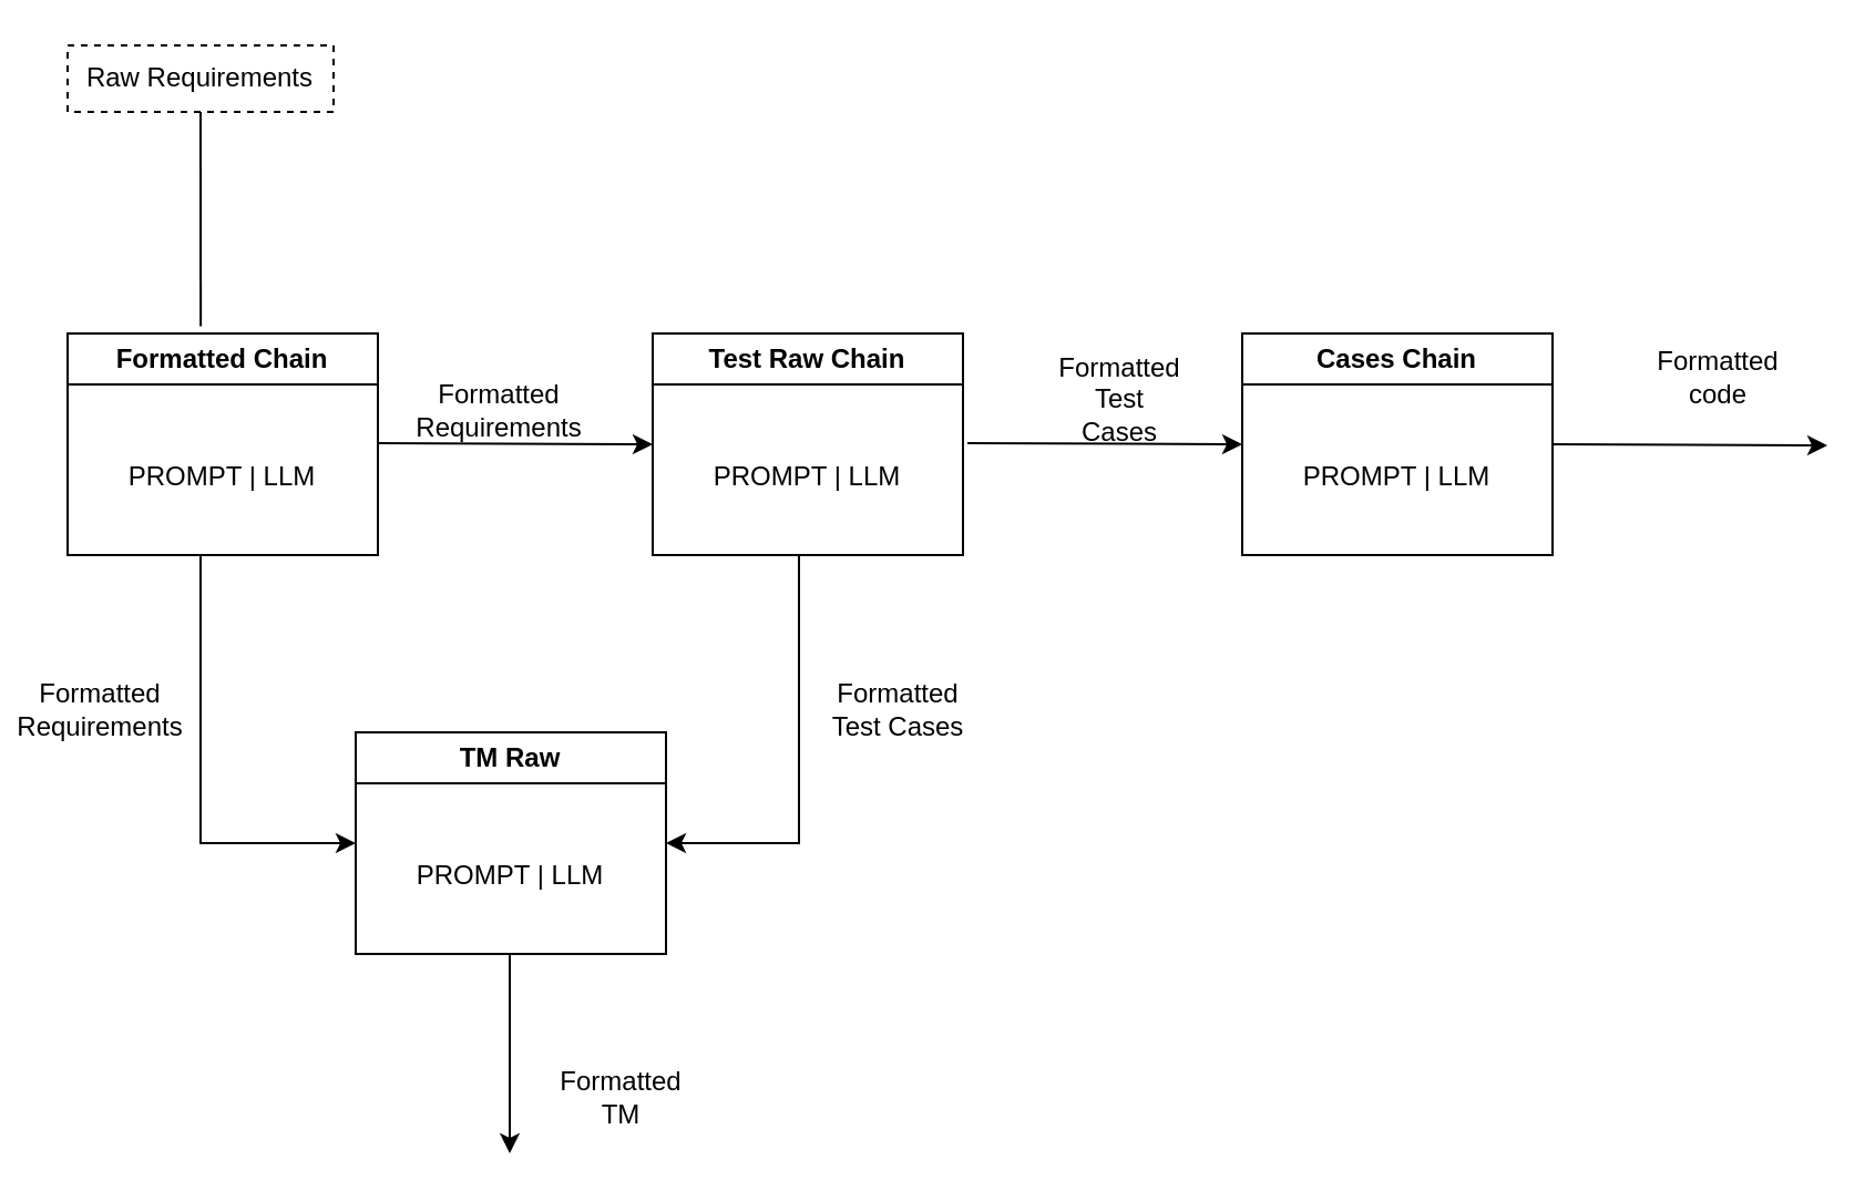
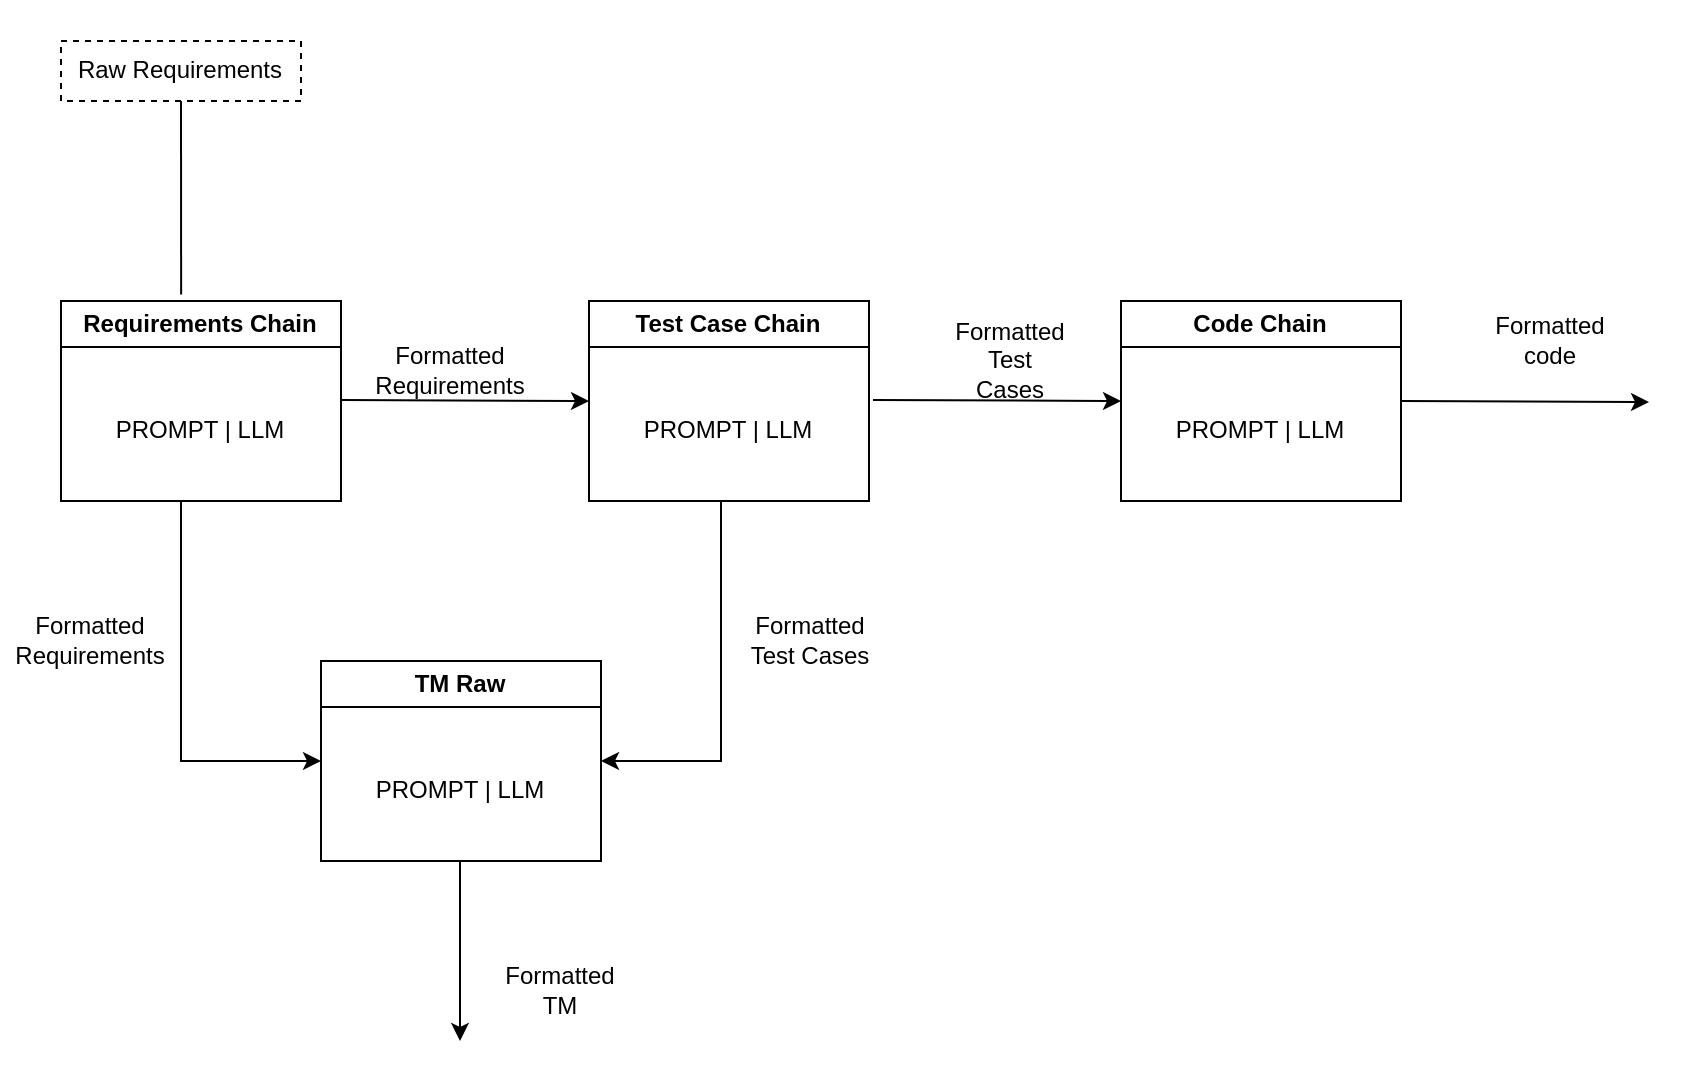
  <mxCell id="0" />
  <mxCell id="1" parent="0" />
  <mxCell id="2" value="" style="endArrow=classic;html=1;rounded=0;entryX=0;entryY=0.5;entryDx=0;entryDy=0;" parent="1" target="7" edge="1"><mxGeometry width="50" height="50" relative="1" as="geometry"><mxPoint x="170" y="199.5" as="sourcePoint" /><mxPoint x="210" y="199.5" as="targetPoint" /></mxGeometry></mxCell>
  <mxCell id="3" value="Raw Requirements" style="rounded=0;whiteSpace=wrap;html=1;dashed=1;" parent="1" vertex="1"><mxGeometry x="30" y="20" width="120" height="30" as="geometry" /></mxCell>
  <mxCell id="4" value="" style="endArrow=none;html=1;rounded=0;exitX=0.5;exitY=1;exitDx=0;exitDy=0;entryX=0.429;entryY=-0.033;entryDx=0;entryDy=0;entryPerimeter=0;" parent="1" source="3" target="5" edge="1"><mxGeometry width="50" height="50" relative="1" as="geometry"><mxPoint x="380" y="100" as="sourcePoint" /><mxPoint x="420" y="-40" as="targetPoint" /></mxGeometry></mxCell>
- <mxCell id="5" value="Formatted Chain" style="swimlane;whiteSpace=wrap;html=1;" parent="1" vertex="1"><mxGeometry x="30" y="150" width="140" height="100" as="geometry" /></mxCell>
+ <mxCell id="5" value="Requirements Chain" style="swimlane;whiteSpace=wrap;html=1;" parent="1" vertex="1"><mxGeometry x="30" y="150" width="140" height="100" as="geometry" /></mxCell>
  <mxCell id="6" value="PROMPT | LLM" style="text;html=1;align=center;verticalAlign=middle;whiteSpace=wrap;rounded=0;" parent="5" vertex="1"><mxGeometry x="10" y="50" width="120" height="30" as="geometry" /></mxCell>
- <mxCell id="7" value="Test Raw Chain" style="swimlane;whiteSpace=wrap;html=1;" parent="1" vertex="1"><mxGeometry x="294" y="150" width="140" height="100" as="geometry" /></mxCell>
+ <mxCell id="7" value="Test Case Chain" style="swimlane;whiteSpace=wrap;html=1;" parent="1" vertex="1"><mxGeometry x="294" y="150" width="140" height="100" as="geometry" /></mxCell>
  <mxCell id="8" value="PROMPT | LLM" style="text;html=1;align=center;verticalAlign=middle;whiteSpace=wrap;rounded=0;" parent="7" vertex="1"><mxGeometry x="10" y="50" width="120" height="30" as="geometry" /></mxCell>
  <mxCell id="9" value="TM Raw" style="swimlane;whiteSpace=wrap;html=1;" parent="1" vertex="1"><mxGeometry x="160" y="330" width="140" height="100" as="geometry" /></mxCell>
  <mxCell id="10" value="PROMPT | LLM" style="text;html=1;align=center;verticalAlign=middle;whiteSpace=wrap;rounded=0;" parent="9" vertex="1"><mxGeometry x="10" y="50" width="120" height="30" as="geometry" /></mxCell>
- <mxCell id="11" value="Cases Chain" style="swimlane;whiteSpace=wrap;html=1;" parent="1" vertex="1"><mxGeometry x="560" y="150" width="140" height="100" as="geometry" /></mxCell>
+ <mxCell id="11" value="Code Chain" style="swimlane;whiteSpace=wrap;html=1;" parent="1" vertex="1"><mxGeometry x="560" y="150" width="140" height="100" as="geometry" /></mxCell>
  <mxCell id="12" value="PROMPT | LLM" style="text;html=1;align=center;verticalAlign=middle;whiteSpace=wrap;rounded=0;" parent="11" vertex="1"><mxGeometry x="10" y="50" width="120" height="30" as="geometry" /></mxCell>
  <mxCell id="13" value="" style="endArrow=classic;html=1;rounded=0;entryX=0;entryY=0.5;entryDx=0;entryDy=0;" parent="1" target="9" edge="1"><mxGeometry width="50" height="50" relative="1" as="geometry"><mxPoint x="90" y="250" as="sourcePoint" /><mxPoint x="89.5" y="397" as="targetPoint" /><Array as="points"><mxPoint x="90" y="380" /></Array></mxGeometry></mxCell>
  <mxCell id="14" value="" style="endArrow=classic;html=1;rounded=0;entryX=0;entryY=0.5;entryDx=0;entryDy=0;" parent="1" edge="1"><mxGeometry width="50" height="50" relative="1" as="geometry"><mxPoint x="436" y="199.5" as="sourcePoint" /><mxPoint x="560" y="200" as="targetPoint" /></mxGeometry></mxCell>
  <mxCell id="15" value="" style="endArrow=classic;html=1;rounded=0;entryX=1;entryY=0.5;entryDx=0;entryDy=0;" parent="1" target="9" edge="1"><mxGeometry width="50" height="50" relative="1" as="geometry"><mxPoint x="360" y="250" as="sourcePoint" /><mxPoint x="420" y="380" as="targetPoint" /><Array as="points"><mxPoint x="360" y="380" /></Array></mxGeometry></mxCell>
  <mxCell id="16" value="Formatted Requirements" style="text;html=1;align=center;verticalAlign=middle;whiteSpace=wrap;rounded=0;" parent="1" vertex="1"><mxGeometry x="200" y="170" width="50" height="30" as="geometry" /></mxCell>
  <mxCell id="17" value="Formatted Test Cases" style="text;html=1;align=center;verticalAlign=middle;whiteSpace=wrap;rounded=0;" parent="1" vertex="1"><mxGeometry x="480" y="160" width="50" height="40" as="geometry" /></mxCell>
  <mxCell id="18" value="Formatted Test Cases" style="text;html=1;align=center;verticalAlign=middle;whiteSpace=wrap;rounded=0;" parent="1" vertex="1"><mxGeometry x="370" y="300" width="70" height="40" as="geometry" /></mxCell>
  <mxCell id="19" value="Formatted Requirements" style="text;html=1;align=center;verticalAlign=middle;whiteSpace=wrap;rounded=0;" parent="1" vertex="1"><mxGeometry y="305" width="50" height="30" as="geometry" x="20" /></mxCell>
  <mxCell id="20" value="" style="endArrow=classic;html=1;rounded=0;" edge="1" parent="1"><mxGeometry width="50" height="50" relative="1" as="geometry"><mxPoint x="229.5" y="430" as="sourcePoint" /><mxPoint x="229.5" y="520" as="targetPoint" /></mxGeometry></mxCell>
  <mxCell id="21" value="Formatted TM" style="text;html=1;align=center;verticalAlign=middle;whiteSpace=wrap;rounded=0;" vertex="1" parent="1"><mxGeometry x="245" y="475" width="70" height="40" as="geometry" /></mxCell>
  <mxCell id="22" value="" style="endArrow=classic;html=1;rounded=0;entryX=0;entryY=0.5;entryDx=0;entryDy=0;" edge="1" parent="1"><mxGeometry width="50" height="50" relative="1" as="geometry"><mxPoint x="700" y="200" as="sourcePoint" /><mxPoint x="824" y="200.5" as="targetPoint" /></mxGeometry></mxCell>
  <mxCell id="23" value="Formatted code" style="text;html=1;align=center;verticalAlign=middle;whiteSpace=wrap;rounded=0;" vertex="1" parent="1"><mxGeometry x="750" y="150" width="50" height="40" as="geometry" /></mxCell>
